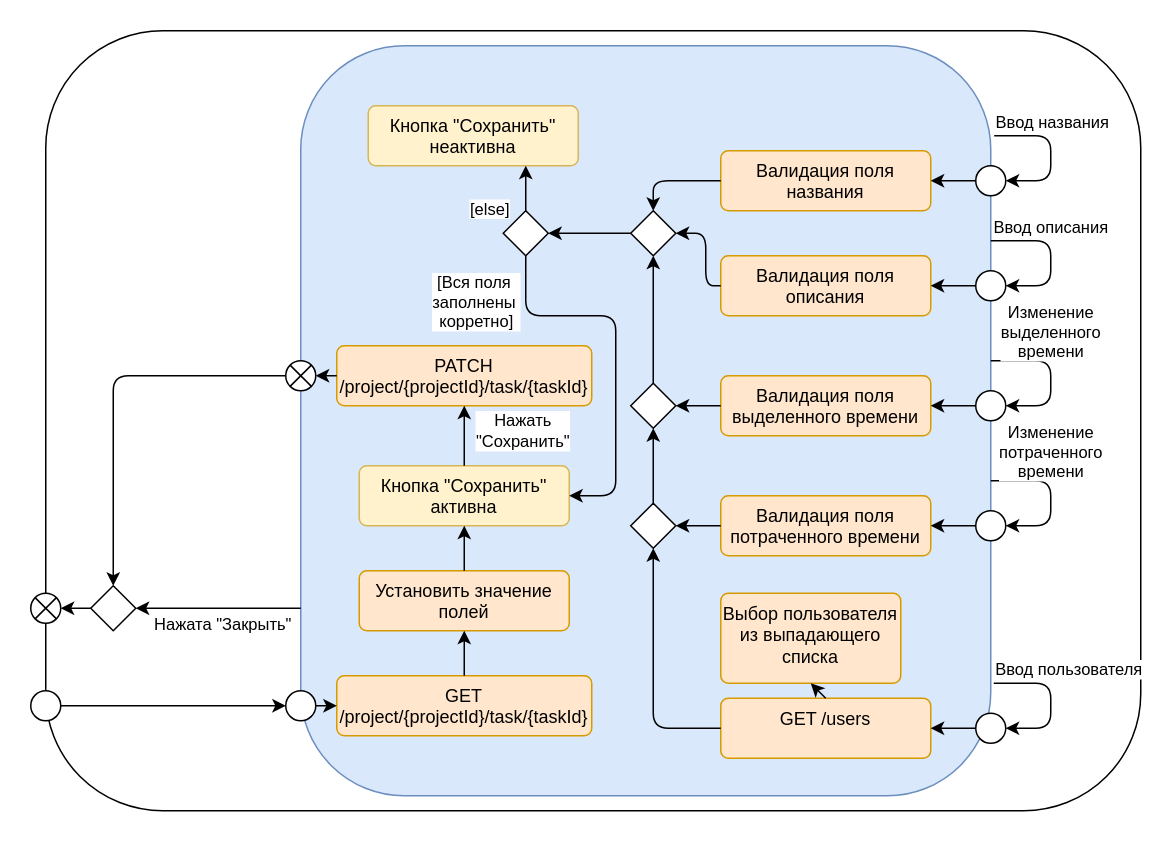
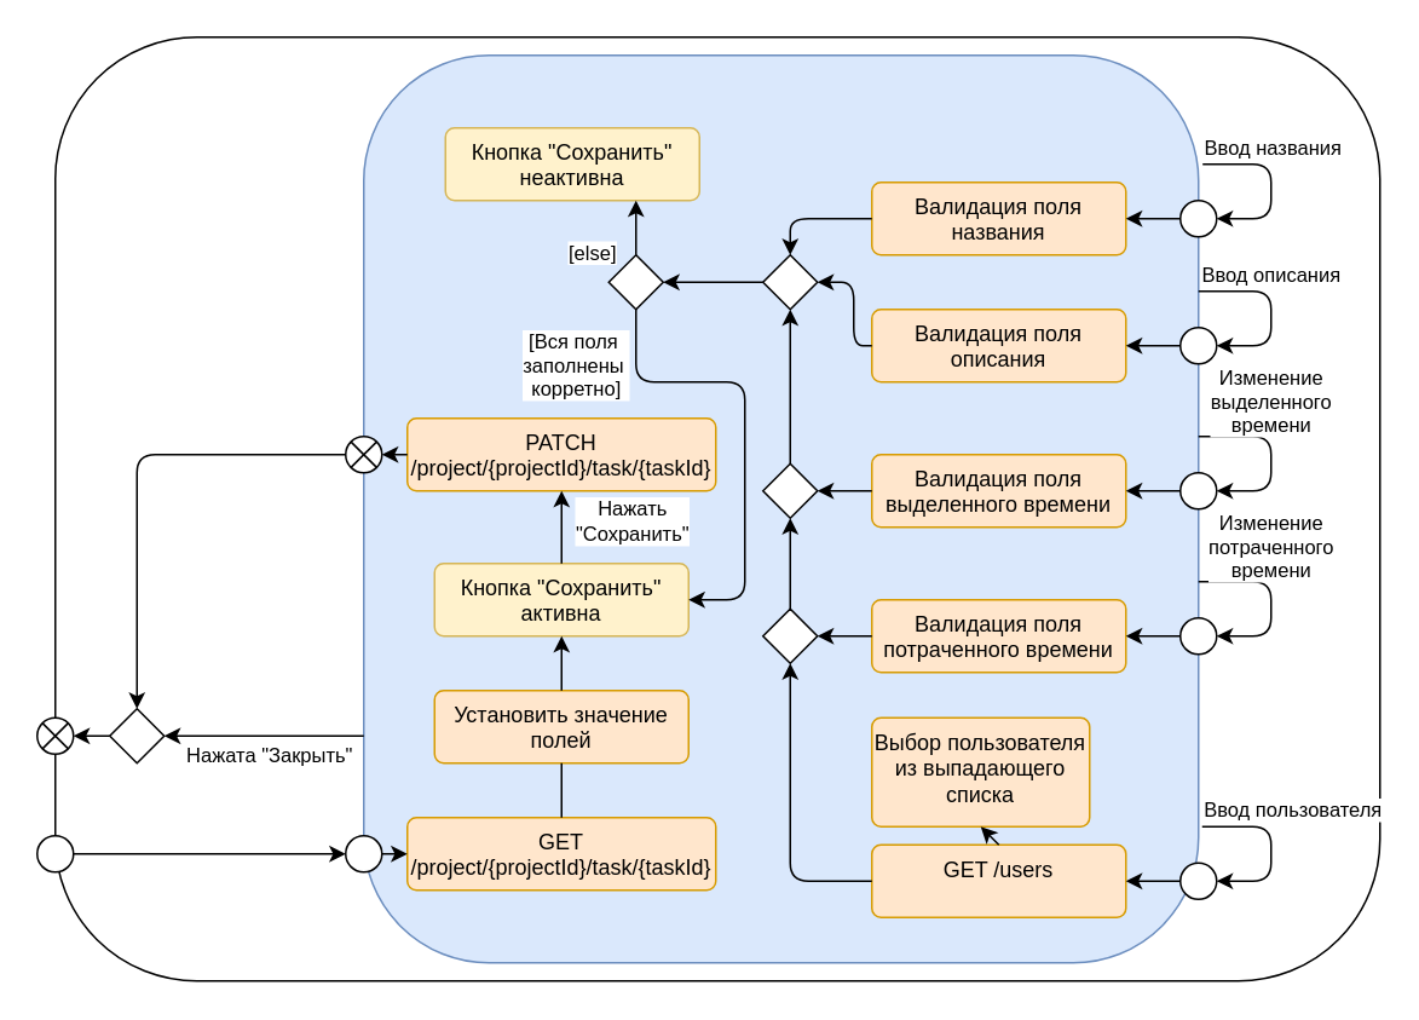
  <mxCell id="0" />
  <mxCell id="1" parent="0" />
  <mxCell id="2" value="" style="rounded=1;whiteSpace=wrap;html=1;" parent="1" vertex="1"><mxGeometry x="30" y="20" width="730" height="520" as="geometry" /></mxCell>
  <mxCell id="3" value="" style="rounded=1;whiteSpace=wrap;html=1;fillColor=#dae8fc;strokeColor=#6c8ebf;" parent="1" vertex="1"><mxGeometry x="200" y="30" width="460" height="500" as="geometry" /></mxCell>
  <mxCell id="4" value="" style="shape=sumEllipse;perimeter=ellipsePerimeter;html=1;backgroundOutline=1;" parent="1" vertex="1"><mxGeometry x="20" y="395" width="20" height="20" as="geometry" /></mxCell>
  <mxCell id="5" value="" style="endArrow=classic;html=1;rounded=1;entryX=1;entryY=0.5;entryDx=0;entryDy=0;exitX=0;exitY=0.5;exitDx=0;exitDy=0;curved=0;" parent="1" source="8" target="4" edge="1"><mxGeometry width="50" height="50" relative="1" as="geometry"><mxPoint x="330" y="445" as="sourcePoint" /><mxPoint x="380" y="395" as="targetPoint" /></mxGeometry></mxCell>
  <mxCell id="6" value="" style="endArrow=classic;html=1;rounded=1;entryX=1;entryY=0.5;entryDx=0;entryDy=0;exitX=0;exitY=0.75;exitDx=0;exitDy=0;curved=0;" parent="1" source="3" target="8" edge="1"><mxGeometry width="50" height="50" relative="1" as="geometry"><mxPoint x="210" y="280" as="sourcePoint" /><mxPoint x="70" y="280" as="targetPoint" /></mxGeometry></mxCell>
  <mxCell id="7" value="Нажата &quot;Закрыть&quot;" style="edgeLabel;html=1;align=center;verticalAlign=middle;resizable=0;points=[];" parent="6" vertex="1" connectable="0"><mxGeometry x="-0.032" relative="1" as="geometry"><mxPoint y="10" as="offset" /></mxGeometry></mxCell>
  <mxCell id="8" value="" style="rhombus;" parent="1" vertex="1"><mxGeometry x="60" y="390" width="30" height="30" as="geometry" /></mxCell>
  <mxCell id="9" value="" style="shape=sumEllipse;perimeter=ellipsePerimeter;html=1;backgroundOutline=1;" parent="1" vertex="1"><mxGeometry x="190" y="240" width="20" height="20" as="geometry" /></mxCell>
  <mxCell id="10" value="" style="endArrow=classic;html=1;rounded=1;entryX=0.5;entryY=0;entryDx=0;entryDy=0;exitX=0;exitY=0.5;exitDx=0;exitDy=0;curved=0;" parent="1" source="9" target="8" edge="1"><mxGeometry width="50" height="50" relative="1" as="geometry"><mxPoint x="100" y="415" as="sourcePoint" /><mxPoint x="80" y="415" as="targetPoint" /><Array as="points"><mxPoint x="75" y="250" /></Array></mxGeometry></mxCell>
  <mxCell id="11" value="Кнопка &quot;Сохранить&quot; неактивна" style="html=1;align=center;verticalAlign=top;rounded=1;absoluteArcSize=1;arcSize=10;dashed=0;whiteSpace=wrap;fillColor=#fff2cc;strokeColor=#d6b656;" parent="1" vertex="1"><mxGeometry x="245" y="70" width="140" height="40" as="geometry" /></mxCell>
  <mxCell id="12" value="Кнопка &quot;Сохранить&quot; активна" style="html=1;align=center;verticalAlign=top;rounded=1;absoluteArcSize=1;arcSize=10;dashed=0;whiteSpace=wrap;fillColor=#fff2cc;strokeColor=#d6b656;" parent="1" vertex="1"><mxGeometry x="239" y="310" width="140" height="40" as="geometry" /></mxCell>
  <mxCell id="13" value="PATCH&lt;div&gt;/project/{projectId}/task/{taskId}&lt;br&gt;&lt;/div&gt;" style="html=1;align=center;verticalAlign=top;rounded=1;absoluteArcSize=1;arcSize=10;dashed=0;whiteSpace=wrap;fillColor=#ffe6cc;strokeColor=#d79b00;" parent="1" vertex="1"><mxGeometry x="224" y="230" width="170" height="40" as="geometry" /></mxCell>
  <mxCell id="14" value="" style="endArrow=classic;html=1;rounded=1;curved=0;entryX=0.5;entryY=1;entryDx=0;entryDy=0;exitX=0.5;exitY=0;exitDx=0;exitDy=0;" parent="1" source="12" target="13" edge="1"><mxGeometry width="50" height="50" relative="1" as="geometry"><mxPoint x="250" y="100" as="sourcePoint" /><mxPoint x="290" y="100" as="targetPoint" /></mxGeometry></mxCell>
  <mxCell id="15" value="Нажать&lt;div&gt;&quot;Сохранить&quot;&lt;/div&gt;" style="edgeLabel;html=1;align=center;verticalAlign=middle;resizable=0;points=[];" parent="14" vertex="1" connectable="0"><mxGeometry x="0.075" y="1" relative="1" as="geometry"><mxPoint x="39" y="-2" as="offset" /></mxGeometry></mxCell>
  <mxCell id="16" value="" style="endArrow=classic;html=1;rounded=1;exitX=0;exitY=0.5;exitDx=0;exitDy=0;curved=0;entryX=1;entryY=0.5;entryDx=0;entryDy=0;" parent="1" source="13" target="9" edge="1"><mxGeometry width="50" height="50" relative="1" as="geometry"><mxPoint x="360" y="470" as="sourcePoint" /><mxPoint x="360" y="435" as="targetPoint" /><Array as="points" /></mxGeometry></mxCell>
  <mxCell id="17" value="" style="rhombus;" parent="1" vertex="1"><mxGeometry x="335" y="140" width="30" height="30" as="geometry" /></mxCell>
  <mxCell id="18" value="" style="endArrow=classic;html=1;rounded=1;exitX=0.5;exitY=1;exitDx=0;exitDy=0;curved=0;entryX=1;entryY=0.5;entryDx=0;entryDy=0;fontStyle=4" parent="1" source="17" target="12" edge="1"><mxGeometry width="50" height="50" relative="1" as="geometry"><mxPoint x="349" y="170" as="sourcePoint" /><mxPoint x="24" y="220" as="targetPoint" /><Array as="points"><mxPoint x="350" y="210" /><mxPoint x="410" y="210" /><mxPoint x="410" y="330" /></Array></mxGeometry></mxCell>
  <mxCell id="19" value="[Вся поля&amp;nbsp;&lt;div&gt;заполнены&amp;nbsp;&lt;/div&gt;&lt;div&gt;корретно]&lt;/div&gt;" style="edgeLabel;html=1;align=center;verticalAlign=middle;resizable=0;points=[];" parent="18" vertex="1" connectable="0"><mxGeometry x="-0.596" y="-1" relative="1" as="geometry"><mxPoint x="-45" y="-11" as="offset" /></mxGeometry></mxCell>
  <mxCell id="20" value="" style="endArrow=classic;html=1;rounded=1;exitX=0.5;exitY=0;exitDx=0;exitDy=0;curved=0;entryX=0.75;entryY=1;entryDx=0;entryDy=0;" parent="1" source="17" target="11" edge="1"><mxGeometry width="50" height="50" relative="1" as="geometry"><mxPoint x="360" y="250" as="sourcePoint" /><mxPoint x="360" y="340" as="targetPoint" /></mxGeometry></mxCell>
  <mxCell id="21" value="[else]" style="edgeLabel;html=1;align=center;verticalAlign=middle;resizable=0;points=[];" parent="20" vertex="1" connectable="0"><mxGeometry x="-0.763" y="-1" relative="1" as="geometry"><mxPoint x="-26" y="2" as="offset" /></mxGeometry></mxCell>
  <mxCell id="22" value="Валидация поля&lt;div&gt;названия&lt;/div&gt;" style="html=1;align=center;verticalAlign=top;rounded=1;absoluteArcSize=1;arcSize=10;dashed=0;whiteSpace=wrap;fillColor=#ffe6cc;strokeColor=#d79b00;" parent="1" vertex="1"><mxGeometry x="480" y="100" width="140" height="40" as="geometry" /></mxCell>
  <mxCell id="23" value="" style="rhombus;" parent="1" vertex="1"><mxGeometry x="420" y="255" width="30" height="30" as="geometry" /></mxCell>
  <mxCell id="24" value="" style="endArrow=classic;html=1;rounded=1;exitX=0;exitY=0.5;exitDx=0;exitDy=0;curved=0;entryX=1;entryY=0.5;entryDx=0;entryDy=0;" parent="1" source="51" target="17" edge="1"><mxGeometry width="50" height="50" relative="1" as="geometry"><mxPoint x="260" y="149.67" as="sourcePoint" /><mxPoint x="290" y="149.67" as="targetPoint" /></mxGeometry></mxCell>
  <mxCell id="25" value="" style="ellipse;" parent="1" vertex="1"><mxGeometry x="650" y="110" width="20" height="20" as="geometry" /></mxCell>
  <mxCell id="26" value="" style="endArrow=classic;html=1;rounded=1;exitX=0;exitY=0.5;exitDx=0;exitDy=0;curved=0;entryX=1;entryY=0.5;entryDx=0;entryDy=0;" parent="1" source="25" target="22" edge="1"><mxGeometry width="50" height="50" relative="1" as="geometry"><mxPoint x="260" y="110" as="sourcePoint" /><mxPoint x="620" y="120" as="targetPoint" /></mxGeometry></mxCell>
  <mxCell id="27" value="" style="endArrow=classic;html=1;rounded=1;exitX=1.005;exitY=0.12;exitDx=0;exitDy=0;curved=0;entryX=1;entryY=0.5;entryDx=0;entryDy=0;exitPerimeter=0;" parent="1" source="3" target="25" edge="1"><mxGeometry width="50" height="50" relative="1" as="geometry"><mxPoint x="374" y="235" as="sourcePoint" /><mxPoint x="340" y="235" as="targetPoint" /><Array as="points"><mxPoint x="700" y="90" /><mxPoint x="700" y="120" /></Array></mxGeometry></mxCell>
  <mxCell id="28" value="Ввод названия" style="edgeLabel;html=1;align=center;verticalAlign=middle;resizable=0;points=[];" parent="27" vertex="1" connectable="0"><mxGeometry x="-0.52" y="-2" relative="1" as="geometry"><mxPoint x="15" y="-12" as="offset" /></mxGeometry></mxCell>
  <mxCell id="29" value="Валидация поля&lt;div&gt;описания&lt;/div&gt;" style="html=1;align=center;verticalAlign=top;rounded=1;absoluteArcSize=1;arcSize=10;dashed=0;whiteSpace=wrap;fillColor=#ffe6cc;strokeColor=#d79b00;" parent="1" vertex="1"><mxGeometry x="480" y="170" width="140" height="40" as="geometry" /></mxCell>
  <mxCell id="30" value="" style="ellipse;" parent="1" vertex="1"><mxGeometry x="650" y="180" width="20" height="20" as="geometry" /></mxCell>
  <mxCell id="31" value="" style="endArrow=classic;html=1;rounded=1;exitX=0;exitY=0.5;exitDx=0;exitDy=0;curved=0;entryX=1;entryY=0.5;entryDx=0;entryDy=0;" parent="1" source="30" target="29" edge="1"><mxGeometry width="50" height="50" relative="1" as="geometry"><mxPoint x="260" y="180" as="sourcePoint" /><mxPoint x="620" y="190" as="targetPoint" /></mxGeometry></mxCell>
  <mxCell id="32" value="" style="endArrow=classic;html=1;rounded=1;curved=0;entryX=1;entryY=0.5;entryDx=0;entryDy=0;" parent="1" target="30" edge="1"><mxGeometry width="50" height="50" relative="1" as="geometry"><mxPoint x="660" y="160" as="sourcePoint" /><mxPoint x="340" y="305" as="targetPoint" /><Array as="points"><mxPoint x="700" y="160" /><mxPoint x="700" y="190" /></Array></mxGeometry></mxCell>
  <mxCell id="33" value="Ввод описания" style="edgeLabel;html=1;align=center;verticalAlign=middle;resizable=0;points=[];" parent="32" vertex="1" connectable="0"><mxGeometry x="-0.52" y="-2" relative="1" as="geometry"><mxPoint x="15" y="-12" as="offset" /></mxGeometry></mxCell>
  <mxCell id="34" value="GET /users" style="html=1;align=center;verticalAlign=top;rounded=1;absoluteArcSize=1;arcSize=10;dashed=0;whiteSpace=wrap;fillColor=#ffe6cc;strokeColor=#d79b00;" parent="1" vertex="1"><mxGeometry x="480" y="465" width="140" height="40" as="geometry" /></mxCell>
  <mxCell id="35" value="" style="ellipse;" parent="1" vertex="1"><mxGeometry x="650" y="475" width="20" height="20" as="geometry" /></mxCell>
  <mxCell id="36" value="" style="endArrow=classic;html=1;rounded=1;exitX=0;exitY=0.5;exitDx=0;exitDy=0;curved=0;entryX=1;entryY=0.5;entryDx=0;entryDy=0;" parent="1" source="35" target="34" edge="1"><mxGeometry width="50" height="50" relative="1" as="geometry"><mxPoint x="260" y="475" as="sourcePoint" /><mxPoint x="620" y="485" as="targetPoint" /></mxGeometry></mxCell>
  <mxCell id="37" value="" style="endArrow=classic;html=1;rounded=1;exitX=1.005;exitY=0.12;exitDx=0;exitDy=0;curved=0;entryX=1;entryY=0.5;entryDx=0;entryDy=0;exitPerimeter=0;" parent="1" target="35" edge="1"><mxGeometry width="50" height="50" relative="1" as="geometry"><mxPoint x="662" y="455" as="sourcePoint" /><mxPoint x="340" y="600" as="targetPoint" /><Array as="points"><mxPoint x="700" y="455" /><mxPoint x="700" y="485" /></Array></mxGeometry></mxCell>
  <mxCell id="38" value="Ввод пользователя" style="edgeLabel;html=1;align=center;verticalAlign=middle;resizable=0;points=[];" parent="37" vertex="1" connectable="0"><mxGeometry x="-0.52" y="-2" relative="1" as="geometry"><mxPoint x="25" y="-12" as="offset" /></mxGeometry></mxCell>
  <mxCell id="39" value="Выбор пользователя из выпадающего списка" style="html=1;align=center;verticalAlign=top;rounded=1;absoluteArcSize=1;arcSize=10;dashed=0;whiteSpace=wrap;fillColor=#ffe6cc;strokeColor=#d79b00;" parent="1" vertex="1"><mxGeometry x="480" y="395" width="120" height="60" as="geometry" /></mxCell>
  <mxCell id="40" value="" style="endArrow=classic;html=1;rounded=1;exitX=0.5;exitY=0;exitDx=0;exitDy=0;curved=0;entryX=0.5;entryY=1;entryDx=0;entryDy=0;" parent="1" source="34" target="39" edge="1"><mxGeometry width="50" height="50" relative="1" as="geometry"><mxPoint x="660" y="495" as="sourcePoint" /><mxPoint x="630" y="495" as="targetPoint" /></mxGeometry></mxCell>
  <mxCell id="41" value="Валидация поля&lt;div&gt;выделенного времени&lt;/div&gt;" style="html=1;align=center;verticalAlign=top;rounded=1;absoluteArcSize=1;arcSize=10;dashed=0;whiteSpace=wrap;fillColor=#ffe6cc;strokeColor=#d79b00;" parent="1" vertex="1"><mxGeometry x="480" y="250" width="140" height="40" as="geometry" /></mxCell>
  <mxCell id="42" value="" style="ellipse;" parent="1" vertex="1"><mxGeometry x="650" y="260" width="20" height="20" as="geometry" /></mxCell>
  <mxCell id="43" value="" style="endArrow=classic;html=1;rounded=1;exitX=0;exitY=0.5;exitDx=0;exitDy=0;curved=0;entryX=1;entryY=0.5;entryDx=0;entryDy=0;" parent="1" source="42" target="41" edge="1"><mxGeometry width="50" height="50" relative="1" as="geometry"><mxPoint x="260" y="260" as="sourcePoint" /><mxPoint x="620" y="270" as="targetPoint" /></mxGeometry></mxCell>
  <mxCell id="44" value="" style="endArrow=classic;html=1;rounded=1;curved=0;entryX=1;entryY=0.5;entryDx=0;entryDy=0;" parent="1" target="42" edge="1"><mxGeometry width="50" height="50" relative="1" as="geometry"><mxPoint x="660" y="240" as="sourcePoint" /><mxPoint x="340" y="385" as="targetPoint" /><Array as="points"><mxPoint x="700" y="240" /><mxPoint x="700" y="270" /></Array></mxGeometry></mxCell>
  <mxCell id="45" value="Изменение&lt;div&gt;выделенного&lt;/div&gt;&lt;div&gt;времени&lt;/div&gt;" style="edgeLabel;html=1;align=center;verticalAlign=middle;resizable=0;points=[];" parent="44" vertex="1" connectable="0"><mxGeometry x="-0.52" y="-2" relative="1" as="geometry"><mxPoint x="15" y="-22" as="offset" /></mxGeometry></mxCell>
  <mxCell id="46" value="Валидация поля&lt;div&gt;потраченного времени&lt;/div&gt;" style="html=1;align=center;verticalAlign=top;rounded=1;absoluteArcSize=1;arcSize=10;dashed=0;whiteSpace=wrap;fillColor=#ffe6cc;strokeColor=#d79b00;" parent="1" vertex="1"><mxGeometry x="480" y="330" width="140" height="40" as="geometry" /></mxCell>
  <mxCell id="47" value="" style="ellipse;" parent="1" vertex="1"><mxGeometry x="650" y="340" width="20" height="20" as="geometry" /></mxCell>
  <mxCell id="48" value="" style="endArrow=classic;html=1;rounded=1;exitX=0;exitY=0.5;exitDx=0;exitDy=0;curved=0;entryX=1;entryY=0.5;entryDx=0;entryDy=0;" parent="1" source="47" target="46" edge="1"><mxGeometry width="50" height="50" relative="1" as="geometry"><mxPoint x="260" y="340" as="sourcePoint" /><mxPoint x="620" y="350" as="targetPoint" /></mxGeometry></mxCell>
  <mxCell id="49" value="" style="endArrow=classic;html=1;rounded=1;curved=0;entryX=1;entryY=0.5;entryDx=0;entryDy=0;" parent="1" target="47" edge="1"><mxGeometry width="50" height="50" relative="1" as="geometry"><mxPoint x="660" y="320" as="sourcePoint" /><mxPoint x="340" y="465" as="targetPoint" /><Array as="points"><mxPoint x="700" y="320" /><mxPoint x="700" y="350" /></Array></mxGeometry></mxCell>
  <mxCell id="50" value="Изменение&lt;div&gt;потраченного&lt;/div&gt;&lt;div&gt;времени&lt;/div&gt;" style="edgeLabel;html=1;align=center;verticalAlign=middle;resizable=0;points=[];" parent="49" vertex="1" connectable="0"><mxGeometry x="-0.52" y="-2" relative="1" as="geometry"><mxPoint x="15" y="-22" as="offset" /></mxGeometry></mxCell>
  <mxCell id="51" value="" style="rhombus;" parent="1" vertex="1"><mxGeometry x="420" y="140" width="30" height="30" as="geometry" /></mxCell>
  <mxCell id="52" value="" style="endArrow=classic;html=1;rounded=1;exitX=0;exitY=0.5;exitDx=0;exitDy=0;curved=0;entryX=1;entryY=0.5;entryDx=0;entryDy=0;" parent="1" source="29" target="51" edge="1"><mxGeometry width="50" height="50" relative="1" as="geometry"><mxPoint x="374" y="235" as="sourcePoint" /><mxPoint x="340" y="235" as="targetPoint" /><Array as="points"><mxPoint x="470" y="190" /><mxPoint x="470" y="155" /></Array></mxGeometry></mxCell>
  <mxCell id="53" value="" style="endArrow=classic;html=1;rounded=1;exitX=0;exitY=0.5;exitDx=0;exitDy=0;curved=0;entryX=0.5;entryY=0;entryDx=0;entryDy=0;" parent="1" source="22" target="51" edge="1"><mxGeometry width="50" height="50" relative="1" as="geometry"><mxPoint x="490" y="200" as="sourcePoint" /><mxPoint x="460" y="200" as="targetPoint" /><Array as="points"><mxPoint x="435" y="120" /></Array></mxGeometry></mxCell>
  <mxCell id="54" value="" style="rhombus;" parent="1" vertex="1"><mxGeometry x="420" y="335" width="30" height="30" as="geometry" /></mxCell>
  <mxCell id="55" value="" style="endArrow=classic;html=1;rounded=1;exitX=0;exitY=0.5;exitDx=0;exitDy=0;curved=0;entryX=1;entryY=0.5;entryDx=0;entryDy=0;" parent="1" source="46" target="54" edge="1"><mxGeometry width="50" height="50" relative="1" as="geometry"><mxPoint x="490" y="200" as="sourcePoint" /><mxPoint x="460" y="200" as="targetPoint" /></mxGeometry></mxCell>
  <mxCell id="56" value="" style="endArrow=classic;html=1;rounded=1;exitX=0;exitY=0.5;exitDx=0;exitDy=0;curved=0;entryX=0.5;entryY=1;entryDx=0;entryDy=0;" parent="1" source="34" target="54" edge="1"><mxGeometry width="50" height="50" relative="1" as="geometry"><mxPoint x="490" y="360" as="sourcePoint" /><mxPoint x="460" y="360" as="targetPoint" /><Array as="points"><mxPoint x="435" y="485" /></Array></mxGeometry></mxCell>
  <mxCell id="57" value="" style="endArrow=classic;html=1;rounded=1;exitX=0;exitY=0.5;exitDx=0;exitDy=0;curved=0;entryX=1;entryY=0.5;entryDx=0;entryDy=0;" parent="1" source="41" target="23" edge="1"><mxGeometry width="50" height="50" relative="1" as="geometry"><mxPoint x="490" y="200" as="sourcePoint" /><mxPoint x="460" y="200" as="targetPoint" /></mxGeometry></mxCell>
  <mxCell id="58" value="" style="endArrow=classic;html=1;rounded=1;exitX=0.5;exitY=0;exitDx=0;exitDy=0;curved=0;entryX=0.5;entryY=1;entryDx=0;entryDy=0;" parent="1" source="54" target="23" edge="1"><mxGeometry width="50" height="50" relative="1" as="geometry"><mxPoint x="445" y="215" as="sourcePoint" /><mxPoint x="445" y="265" as="targetPoint" /><Array as="points" /></mxGeometry></mxCell>
  <mxCell id="59" value="" style="endArrow=classic;html=1;rounded=1;exitX=0.5;exitY=0;exitDx=0;exitDy=0;curved=0;entryX=0.5;entryY=1;entryDx=0;entryDy=0;" edge="1" parent="1" source="23" target="51"><mxGeometry width="50" height="50" relative="1" as="geometry"><mxPoint x="445" y="180" as="sourcePoint" /><mxPoint x="445" y="265" as="targetPoint" /><Array as="points" /></mxGeometry></mxCell>
  <mxCell id="60" value="GET&lt;div&gt;/project/{projectId}/task/{taskId}&lt;/div&gt;" style="html=1;align=center;verticalAlign=top;rounded=1;absoluteArcSize=1;arcSize=10;dashed=0;whiteSpace=wrap;fillColor=#ffe6cc;strokeColor=#d79b00;" vertex="1" parent="1"><mxGeometry x="224" y="450" width="170" height="40" as="geometry" /></mxCell>
  <mxCell id="61" value="" style="ellipse;" vertex="1" parent="1"><mxGeometry x="20" y="460" width="20" height="20" as="geometry" /></mxCell>
  <mxCell id="62" value="" style="ellipse;" vertex="1" parent="1"><mxGeometry x="190" y="460" width="20" height="20" as="geometry" /></mxCell>
  <mxCell id="63" value="" style="endArrow=classic;html=1;rounded=1;exitX=1;exitY=0.5;exitDx=0;exitDy=0;curved=0;entryX=0;entryY=0.5;entryDx=0;entryDy=0;" edge="1" parent="1" source="61" target="62"><mxGeometry width="50" height="50" relative="1" as="geometry"><mxPoint x="50" y="100" as="sourcePoint" /><mxPoint x="200" y="100" as="targetPoint" /></mxGeometry></mxCell>
  <mxCell id="64" value="Установить значение полей" style="html=1;align=center;verticalAlign=top;rounded=1;absoluteArcSize=1;arcSize=10;dashed=0;whiteSpace=wrap;fillColor=#ffe6cc;strokeColor=#d79b00;" vertex="1" parent="1"><mxGeometry x="239" y="380" width="140" height="40" as="geometry" /></mxCell>
  <mxCell id="65" value="" style="endArrow=classic;html=1;rounded=1;exitX=1;exitY=0.5;exitDx=0;exitDy=0;curved=0;entryX=0;entryY=0.5;entryDx=0;entryDy=0;" edge="1" parent="1" source="62" target="60"><mxGeometry width="50" height="50" relative="1" as="geometry"><mxPoint x="50" y="480" as="sourcePoint" /><mxPoint x="200" y="480" as="targetPoint" /></mxGeometry></mxCell>
- <mxCell id="66" value="" style="endArrow=classic;html=1;rounded=1;exitX=0.5;exitY=0;exitDx=0;exitDy=0;curved=0;entryX=0.5;entryY=1;entryDx=0;entryDy=0;" edge="1" parent="1" source="60" target="64"><mxGeometry width="50" height="50" relative="1" as="geometry"><mxPoint x="220" y="480" as="sourcePoint" /><mxPoint x="240" y="480" as="targetPoint" /></mxGeometry></mxCell>
+ <mxCell id="66" value="" style="endArrow=none;html=1;rounded=1;exitX=0.5;exitY=0;exitDx=0;exitDy=0;curved=0;entryX=0.5;entryY=1;entryDx=0;entryDy=0;" edge="1" parent="1" source="60" target="64"><mxGeometry width="50" height="50" relative="1" as="geometry"><mxPoint x="220" y="480" as="sourcePoint" /><mxPoint x="240" y="480" as="targetPoint" /></mxGeometry></mxCell>
  <mxCell id="67" value="" style="endArrow=classic;html=1;rounded=1;exitX=0.5;exitY=0;exitDx=0;exitDy=0;curved=0;entryX=0.5;entryY=1;entryDx=0;entryDy=0;" edge="1" parent="1" source="64" target="12"><mxGeometry width="50" height="50" relative="1" as="geometry"><mxPoint x="325" y="460" as="sourcePoint" /><mxPoint x="325" y="430" as="targetPoint" /></mxGeometry></mxCell>
